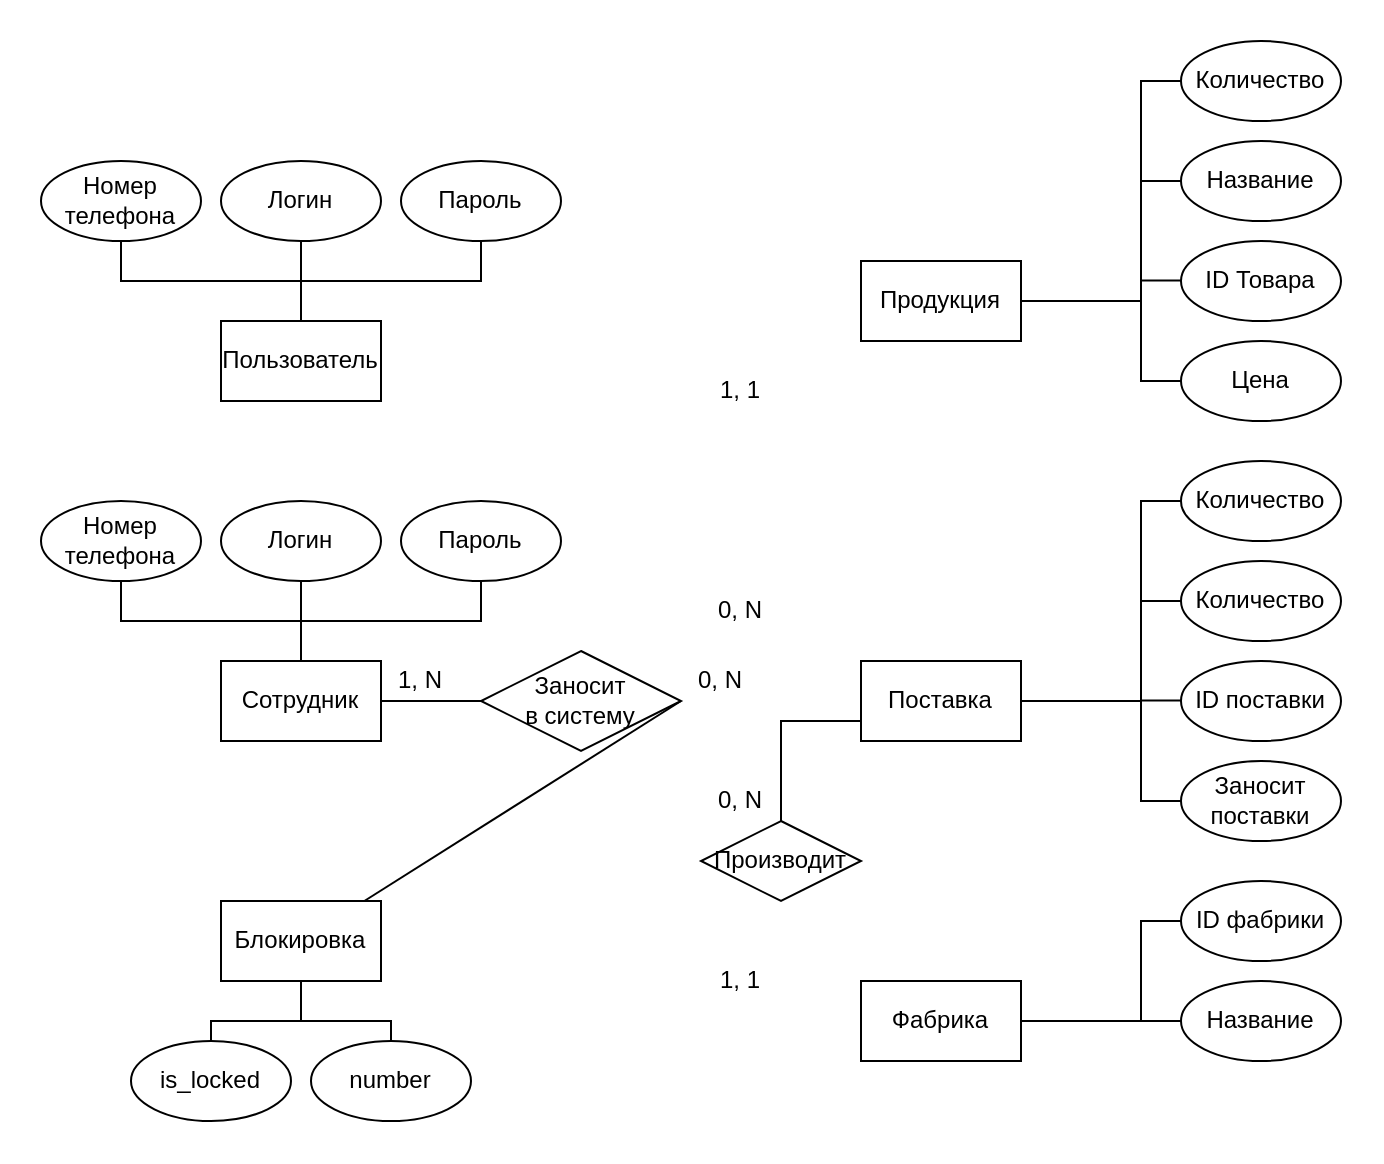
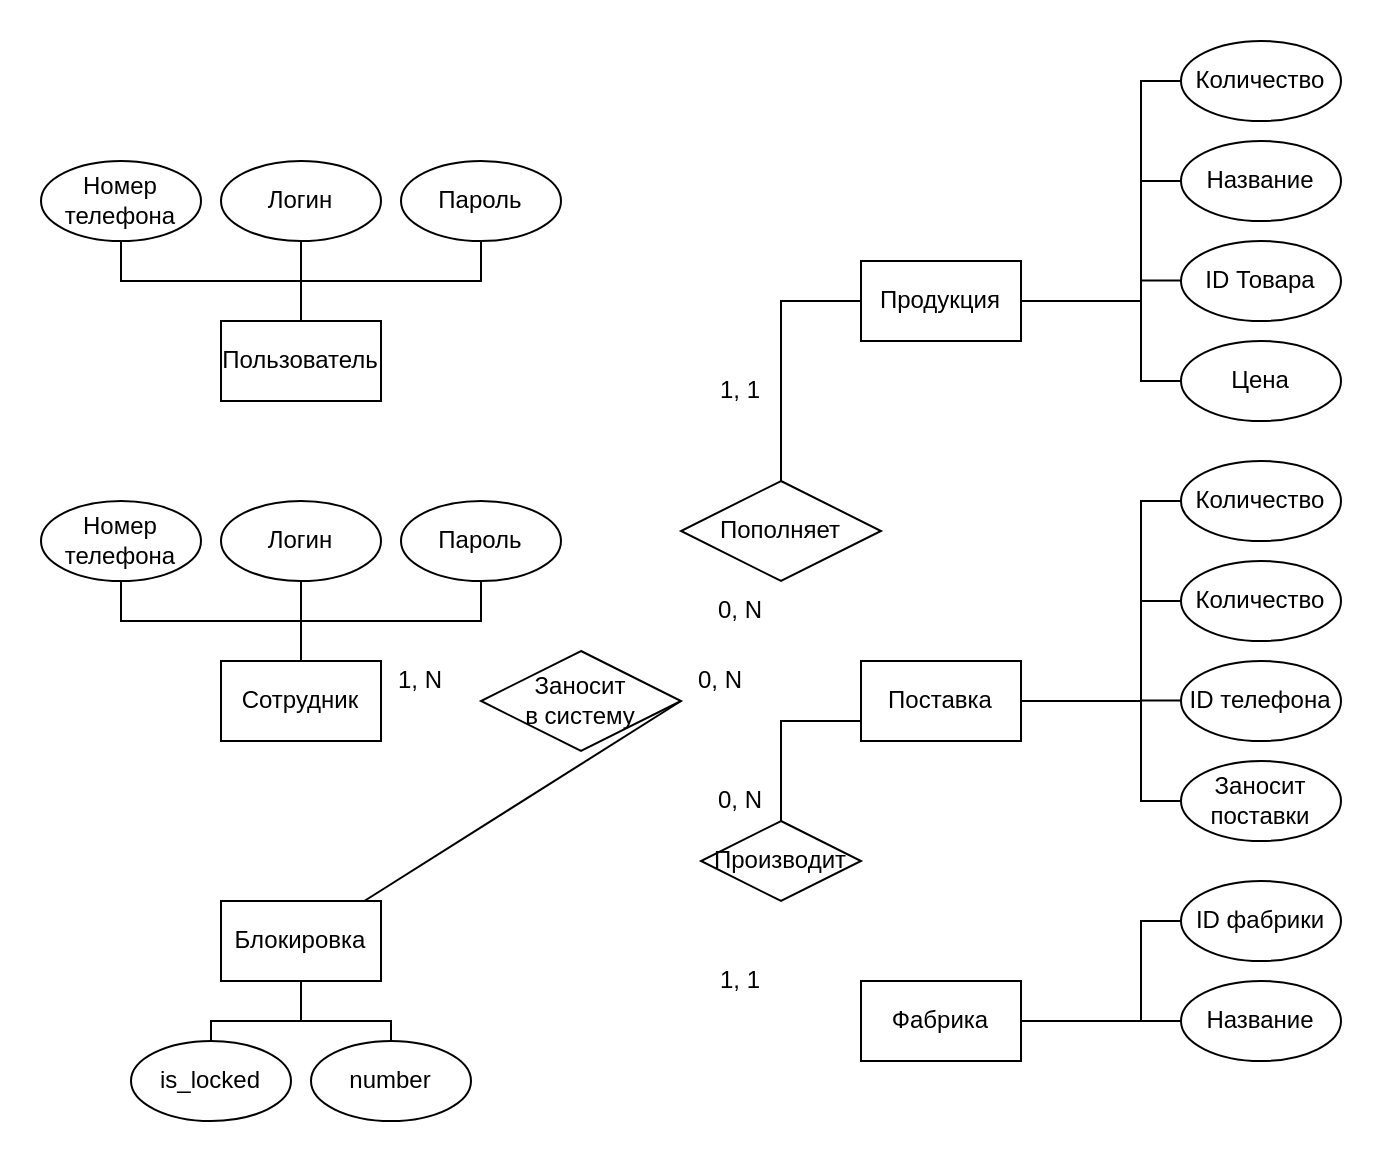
  <mxCell id="0" />
  <mxCell id="1" parent="0" />
  <mxCell id="2" value="Фабрика" style="rounded=0;whiteSpace=wrap;html=1;" parent="1" vertex="1"><mxGeometry x="430" y="490" width="80" height="40" as="geometry" /></mxCell>
  <mxCell id="3" value="Производит" style="rhombus;whiteSpace=wrap;html=1;" parent="1" vertex="1"><mxGeometry x="350" y="410" width="80" height="40" as="geometry" /></mxCell>
  <mxCell id="4" value="Поставка" style="rounded=0;whiteSpace=wrap;html=1;" parent="1" vertex="1"><mxGeometry x="430" y="330" width="80" height="40" as="geometry" /></mxCell>
+ <mxCell id="5" value="Пополняет" style="rhombus;whiteSpace=wrap;html=1;" parent="1" vertex="1"><mxGeometry x="340" y="240" width="100" height="50" as="geometry" /></mxCell>
  <mxCell id="6" value="" style="endArrow=none;html=1;rounded=0;exitX=0;exitY=0.75;exitDx=0;exitDy=0;entryX=0.5;entryY=0;entryDx=0;entryDy=0;" parent="1" source="4" target="3" edge="1"><mxGeometry width="50" height="50" relative="1" as="geometry"><mxPoint x="320" y="325" as="sourcePoint" /><mxPoint x="360" y="385" as="targetPoint" /><Array as="points"><mxPoint x="390" y="360" /></Array></mxGeometry></mxCell>
- <mxCell id="8" value="ID поставки" style="ellipse;whiteSpace=wrap;html=1;" parent="1" vertex="1"><mxGeometry x="590" y="330" width="80" height="40" as="geometry" /></mxCell>
+ <mxCell id="7" value="" style="endArrow=none;html=1;rounded=0;entryX=0.5;entryY=0;entryDx=0;entryDy=0;exitX=0;exitY=0.5;exitDx=0;exitDy=0;" parent="1" source="11" target="5" edge="1"><mxGeometry width="50" height="50" relative="1" as="geometry"><mxPoint x="390" y="90" as="sourcePoint" /><mxPoint x="400" y="300" as="targetPoint" /><Array as="points"><mxPoint x="390" y="150" /></Array></mxGeometry></mxCell>
+ <mxCell id="8" value="ID телефона" style="ellipse;whiteSpace=wrap;html=1;" parent="1" vertex="1"><mxGeometry x="590" y="330" width="80" height="40" as="geometry" /></mxCell>
  <mxCell id="9" value="Заносит поставки" style="ellipse;whiteSpace=wrap;html=1;" parent="1" vertex="1"><mxGeometry x="590" y="380" width="80" height="40" as="geometry" /></mxCell>
  <mxCell id="10" value="Количество" style="ellipse;whiteSpace=wrap;html=1;" parent="1" vertex="1"><mxGeometry x="590" y="280" width="80" height="40" as="geometry" /></mxCell>
  <mxCell id="11" value="Продукция" style="rounded=0;whiteSpace=wrap;html=1;" parent="1" vertex="1"><mxGeometry x="430" y="130" width="80" height="40" as="geometry" /></mxCell>
  <mxCell id="12" value="" style="endArrow=none;html=1;rounded=0;exitX=1;exitY=0.5;exitDx=0;exitDy=0;" parent="1" source="4" edge="1"><mxGeometry width="50" height="50" relative="1" as="geometry"><mxPoint x="660" y="260" as="sourcePoint" /><mxPoint x="570" y="350" as="targetPoint" /></mxGeometry></mxCell>
  <mxCell id="13" value="" style="endArrow=none;html=1;rounded=0;exitX=0;exitY=0.5;exitDx=0;exitDy=0;entryX=0;entryY=0.5;entryDx=0;entryDy=0;" parent="1" source="9" target="10" edge="1"><mxGeometry width="50" height="50" relative="1" as="geometry"><mxPoint x="660" y="235" as="sourcePoint" /><mxPoint x="710" y="185" as="targetPoint" /><Array as="points"><mxPoint x="570" y="400" /><mxPoint x="570" y="300" /></Array></mxGeometry></mxCell>
  <mxCell id="14" value="" style="endArrow=none;html=1;rounded=0;exitX=0;exitY=0.5;exitDx=0;exitDy=0;" parent="1" edge="1"><mxGeometry width="50" height="50" relative="1" as="geometry"><mxPoint x="590" y="300" as="sourcePoint" /><mxPoint x="570" y="300" as="targetPoint" /></mxGeometry></mxCell>
  <mxCell id="15" value="" style="endArrow=none;html=1;rounded=0;exitX=0;exitY=0.5;exitDx=0;exitDy=0;" parent="1" edge="1"><mxGeometry width="50" height="50" relative="1" as="geometry"><mxPoint x="590" y="349.8" as="sourcePoint" /><mxPoint x="570" y="349.8" as="targetPoint" /></mxGeometry></mxCell>
  <mxCell id="16" value="Название" style="ellipse;whiteSpace=wrap;html=1;" parent="1" vertex="1"><mxGeometry x="590" y="490" width="80" height="40" as="geometry" /></mxCell>
  <mxCell id="17" value="" style="endArrow=none;html=1;rounded=0;exitX=1;exitY=0.5;exitDx=0;exitDy=0;entryX=0;entryY=0.5;entryDx=0;entryDy=0;" parent="1" source="2" target="16" edge="1"><mxGeometry width="50" height="50" relative="1" as="geometry"><mxPoint x="620" y="380" as="sourcePoint" /><mxPoint x="670" y="330" as="targetPoint" /></mxGeometry></mxCell>
  <mxCell id="18" value="ID фабрики" style="ellipse;whiteSpace=wrap;html=1;" parent="1" vertex="1"><mxGeometry x="590" y="440" width="80" height="40" as="geometry" /></mxCell>
  <mxCell id="19" value="" style="endArrow=none;html=1;rounded=0;exitX=0;exitY=0.5;exitDx=0;exitDy=0;" parent="1" source="18" edge="1"><mxGeometry width="50" height="50" relative="1" as="geometry"><mxPoint x="640" y="380" as="sourcePoint" /><mxPoint x="570" y="510" as="targetPoint" /><Array as="points"><mxPoint x="570" y="460" /></Array></mxGeometry></mxCell>
  <mxCell id="20" value="Название" style="ellipse;whiteSpace=wrap;html=1;" parent="1" vertex="1"><mxGeometry x="590" y="70" width="80" height="40" as="geometry" /></mxCell>
  <mxCell id="21" value="ID Товара" style="ellipse;whiteSpace=wrap;html=1;" parent="1" vertex="1"><mxGeometry x="590" y="120" width="80" height="40" as="geometry" /></mxCell>
  <mxCell id="22" value="Цена" style="ellipse;whiteSpace=wrap;html=1;" parent="1" vertex="1"><mxGeometry x="590" y="170" width="80" height="40" as="geometry" /></mxCell>
  <mxCell id="23" value="Количество" style="ellipse;whiteSpace=wrap;html=1;" parent="1" vertex="1"><mxGeometry x="590" y="20" width="80" height="40" as="geometry" /></mxCell>
  <mxCell id="24" value="" style="endArrow=none;html=1;rounded=0;exitX=0;exitY=0.5;exitDx=0;exitDy=0;entryX=0;entryY=0.5;entryDx=0;entryDy=0;" parent="1" source="22" target="23" edge="1"><mxGeometry width="50" height="50" relative="1" as="geometry"><mxPoint x="660" y="25" as="sourcePoint" /><mxPoint x="710" y="-25" as="targetPoint" /><Array as="points"><mxPoint x="570" y="190" /><mxPoint x="570" y="40" /></Array></mxGeometry></mxCell>
  <mxCell id="25" value="" style="endArrow=none;html=1;rounded=0;exitX=0;exitY=0.5;exitDx=0;exitDy=0;" parent="1" source="20" edge="1"><mxGeometry width="50" height="50" relative="1" as="geometry"><mxPoint x="630" y="125" as="sourcePoint" /><mxPoint x="570" y="90" as="targetPoint" /></mxGeometry></mxCell>
  <mxCell id="26" value="" style="endArrow=none;html=1;rounded=0;exitX=0;exitY=0.5;exitDx=0;exitDy=0;" parent="1" edge="1"><mxGeometry width="50" height="50" relative="1" as="geometry"><mxPoint x="590" y="139.8" as="sourcePoint" /><mxPoint x="570" y="139.8" as="targetPoint" /></mxGeometry></mxCell>
  <mxCell id="27" value="" style="endArrow=none;html=1;rounded=0;exitX=1;exitY=0.5;exitDx=0;exitDy=0;" parent="1" source="11" edge="1"><mxGeometry width="50" height="50" relative="1" as="geometry"><mxPoint x="570" y="250" as="sourcePoint" /><mxPoint x="570" y="150" as="targetPoint" /></mxGeometry></mxCell>
  <mxCell id="28" value="1, 1" style="text;html=1;strokeColor=none;fillColor=none;align=center;verticalAlign=middle;whiteSpace=wrap;rounded=0;" parent="1" vertex="1"><mxGeometry x="340" y="475" width="60" height="30" as="geometry" /></mxCell>
  <mxCell id="29" value="0, N" style="text;html=1;strokeColor=none;fillColor=none;align=center;verticalAlign=middle;whiteSpace=wrap;rounded=0;" parent="1" vertex="1"><mxGeometry x="340" y="385" width="60" height="30" as="geometry" /></mxCell>
  <mxCell id="30" value="0, N" style="text;html=1;strokeColor=none;fillColor=none;align=center;verticalAlign=middle;whiteSpace=wrap;rounded=0;" parent="1" vertex="1"><mxGeometry x="340" y="290" width="60" height="30" as="geometry" /></mxCell>
  <mxCell id="31" value="1, 1" style="text;html=1;strokeColor=none;fillColor=none;align=center;verticalAlign=middle;whiteSpace=wrap;rounded=0;" parent="1" vertex="1"><mxGeometry x="340" y="180" width="60" height="30" as="geometry" /></mxCell>
  <mxCell id="32" value="Пользователь" style="rounded=0;whiteSpace=wrap;html=1;" parent="1" vertex="1"><mxGeometry x="110" y="160" width="80" height="40" as="geometry" /></mxCell>
  <mxCell id="33" value="Номер&lt;br&gt;телефона" style="ellipse;whiteSpace=wrap;html=1;" parent="1" vertex="1"><mxGeometry x="20" y="80" width="80" height="40" as="geometry" /></mxCell>
  <mxCell id="34" value="Логин" style="ellipse;whiteSpace=wrap;html=1;" parent="1" vertex="1"><mxGeometry x="110" y="80" width="80" height="40" as="geometry" /></mxCell>
  <mxCell id="35" value="Пароль" style="ellipse;whiteSpace=wrap;html=1;" parent="1" vertex="1"><mxGeometry x="200" y="80" width="80" height="40" as="geometry" /></mxCell>
  <mxCell id="36" value="" style="endArrow=none;html=1;rounded=0;entryX=0.5;entryY=1;entryDx=0;entryDy=0;exitX=0.5;exitY=1;exitDx=0;exitDy=0;" parent="1" source="35" target="33" edge="1"><mxGeometry width="50" height="50" relative="1" as="geometry"><mxPoint x="160" y="260" as="sourcePoint" /><mxPoint x="160" y="210" as="targetPoint" /><Array as="points"><mxPoint x="240" y="140" /><mxPoint x="60" y="140" /></Array></mxGeometry></mxCell>
  <mxCell id="37" value="" style="endArrow=none;html=1;rounded=0;entryX=0.5;entryY=1;entryDx=0;entryDy=0;exitX=0.5;exitY=0;exitDx=0;exitDy=0;" parent="1" source="32" target="34" edge="1"><mxGeometry width="50" height="50" relative="1" as="geometry"><mxPoint x="180" y="200" as="sourcePoint" /><mxPoint x="230" y="150" as="targetPoint" /></mxGeometry></mxCell>
  <mxCell id="38" value="Сотрудник" style="rounded=0;whiteSpace=wrap;html=1;" parent="1" vertex="1"><mxGeometry x="110" y="330" width="80" height="40" as="geometry" /></mxCell>
  <mxCell id="39" value="Номер&lt;br&gt;телефона" style="ellipse;whiteSpace=wrap;html=1;" parent="1" vertex="1"><mxGeometry x="20" y="250" width="80" height="40" as="geometry" /></mxCell>
  <mxCell id="40" value="Логин" style="ellipse;whiteSpace=wrap;html=1;" parent="1" vertex="1"><mxGeometry x="110" y="250" width="80" height="40" as="geometry" /></mxCell>
  <mxCell id="41" value="Пароль" style="ellipse;whiteSpace=wrap;html=1;" parent="1" vertex="1"><mxGeometry x="200" y="250" width="80" height="40" as="geometry" /></mxCell>
  <mxCell id="42" value="" style="endArrow=none;html=1;rounded=0;entryX=0.5;entryY=1;entryDx=0;entryDy=0;exitX=0.5;exitY=1;exitDx=0;exitDy=0;" parent="1" source="41" target="39" edge="1"><mxGeometry width="50" height="50" relative="1" as="geometry"><mxPoint x="160" y="430" as="sourcePoint" /><mxPoint x="160" y="380" as="targetPoint" /><Array as="points"><mxPoint x="240" y="310" /><mxPoint x="60" y="310" /></Array></mxGeometry></mxCell>
  <mxCell id="43" value="" style="endArrow=none;html=1;rounded=0;entryX=0.5;entryY=1;entryDx=0;entryDy=0;exitX=0.5;exitY=0;exitDx=0;exitDy=0;" parent="1" source="38" target="40" edge="1"><mxGeometry width="50" height="50" relative="1" as="geometry"><mxPoint x="180" y="370" as="sourcePoint" /><mxPoint x="230" y="320" as="targetPoint" /></mxGeometry></mxCell>
  <mxCell id="44" value="Заносит&lt;br&gt;в систему" style="rhombus;whiteSpace=wrap;html=1;" parent="1" vertex="1"><mxGeometry x="240" y="325" width="100" height="50" as="geometry" /></mxCell>
- <mxCell id="45" value="" style="endArrow=none;html=1;rounded=0;exitX=1;exitY=0.5;exitDx=0;exitDy=0;entryX=0;entryY=0.5;entryDx=0;entryDy=0;" parent="1" source="38" target="44" edge="1"><mxGeometry width="50" height="50" relative="1" as="geometry"><mxPoint x="490" y="380" as="sourcePoint" /><mxPoint x="540" y="330" as="targetPoint" /></mxGeometry></mxCell>
  <mxCell id="46" value="" style="endArrow=none;html=1;rounded=0;exitX=1;exitY=0.5;exitDx=0;exitDy=0;" parent="1" source="44" target="51" edge="1"><mxGeometry width="50" height="50" relative="1" as="geometry"><mxPoint x="490" y="380" as="sourcePoint" /><mxPoint x="540" y="330" as="targetPoint" /></mxGeometry></mxCell>
  <mxCell id="47" value="1, N" style="text;html=1;strokeColor=none;fillColor=none;align=center;verticalAlign=middle;whiteSpace=wrap;rounded=0;" parent="1" vertex="1"><mxGeometry x="180" y="325" width="60" height="30" as="geometry" /></mxCell>
  <mxCell id="48" value="0, N" style="text;html=1;strokeColor=none;fillColor=none;align=center;verticalAlign=middle;whiteSpace=wrap;rounded=0;" parent="1" vertex="1"><mxGeometry x="330" y="325" width="60" height="30" as="geometry" /></mxCell>
  <mxCell id="49" value="Количество" style="ellipse;whiteSpace=wrap;html=1;" parent="1" vertex="1"><mxGeometry x="590" y="230" width="80" height="40" as="geometry" /></mxCell>
  <mxCell id="50" value="" style="endArrow=none;html=1;rounded=0;entryX=0;entryY=0.5;entryDx=0;entryDy=0;" parent="1" target="49" edge="1"><mxGeometry width="50" height="50" relative="1" as="geometry"><mxPoint x="570" y="300" as="sourcePoint" /><mxPoint x="470" y="270" as="targetPoint" /><Array as="points"><mxPoint x="570" y="250" /></Array></mxGeometry></mxCell>
  <mxCell id="51" value="Блокировка" style="rounded=0;whiteSpace=wrap;html=1;" vertex="1" parent="1"><mxGeometry x="110" y="450" width="80" height="40" as="geometry" /></mxCell>
  <mxCell id="52" value="is_locked" style="ellipse;whiteSpace=wrap;html=1;" vertex="1" parent="1"><mxGeometry x="65" y="520" width="80" height="40" as="geometry" /></mxCell>
  <mxCell id="53" value="number" style="ellipse;whiteSpace=wrap;html=1;" vertex="1" parent="1"><mxGeometry x="155" y="520" width="80" height="40" as="geometry" /></mxCell>
  <mxCell id="54" value="" style="endArrow=none;html=1;rounded=0;exitX=0.5;exitY=0;exitDx=0;exitDy=0;entryX=0.5;entryY=0;entryDx=0;entryDy=0;" edge="1" parent="1" source="52" target="53"><mxGeometry width="50" height="50" relative="1" as="geometry"><mxPoint x="220" y="460" as="sourcePoint" /><mxPoint x="270" y="410" as="targetPoint" /><Array as="points"><mxPoint x="105" y="510" /><mxPoint x="195" y="510" /></Array></mxGeometry></mxCell>
  <mxCell id="55" value="" style="endArrow=none;html=1;rounded=0;entryX=0.5;entryY=1;entryDx=0;entryDy=0;" edge="1" parent="1" target="51"><mxGeometry width="50" height="50" relative="1" as="geometry"><mxPoint x="150" y="510" as="sourcePoint" /><mxPoint x="220" y="480" as="targetPoint" /></mxGeometry></mxCell>
